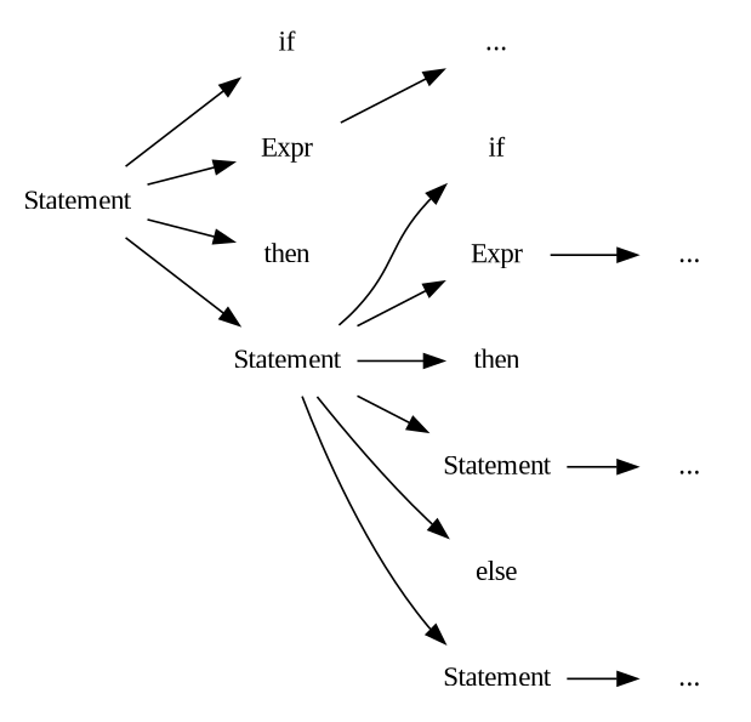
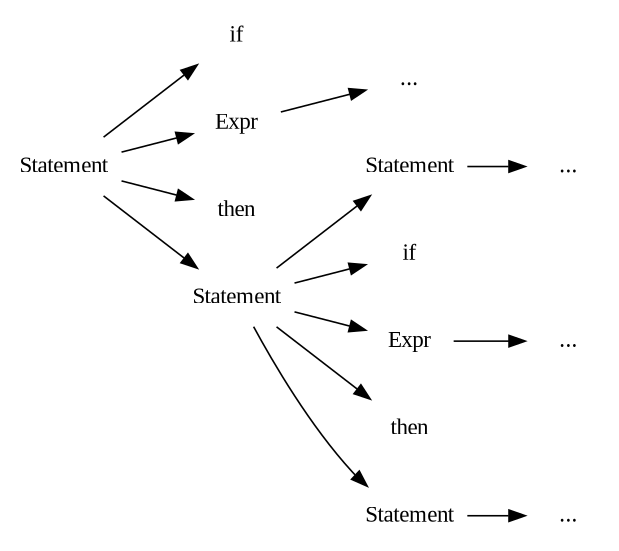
  digraph {
    rankdir=LR
    fontname="Liberation Serif"
    node [shape=plaintext fontname="Liberation Serif"]
    edge [fontname="Liberation Serif"]
    n1 [label=Statement]
    n2 [label=Expr]
    n3 [label=then]
    n4 [label=if]
    n5 [label=Statement]
-   else
    n7 [label=Statement]
    n8 [label=Expr]
    n9 [label=then]
    n10 [label=if]
    n11 [label=Statement]
    n12 [label="..."]
    n13 [label="..."]
    n14 [label="..."]
    n15 [label="..."]
    subgraph sub_1 {
      rank=same
      n1
      n2
      n3
      n4
    }
    subgraph sub_2 {
      rank=same
      n5
-     else
      n7
      n8
      n9
      n10
    }
    n1 -> n5
-   n1 -> else
    n1 -> n7
    n1 -> n8
    n1 -> n9
    n1 -> n10
    n2 -> n3 [style=invis]
    n2 -> n14
    n3 -> n1 [style=invis]
    n4 -> n2 [style=invis]
-   n5 -> else [style=invis]
    n5 -> n12
-   else -> n7 [style=invis]
    n7 -> n13
    n8 -> n9 [style=invis]
    n8 -> n15
    n9 -> n5 [style=invis]
    n10 -> n8 [style=invis]
    n11 -> n1
    n11 -> n2
    n11 -> n3
    n11 -> n4
  }
